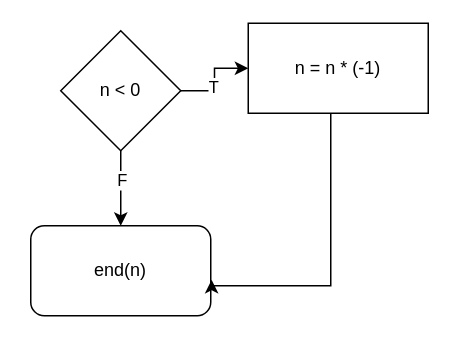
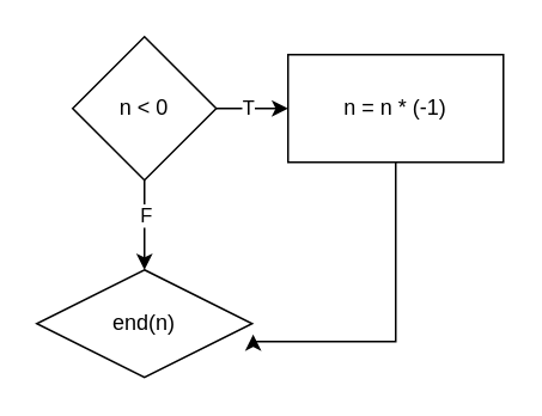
  <mxCell id="0" />
  <mxCell id="1" parent="0" />
- <mxCell id="2" value="end(n)" style="rounded=1;whiteSpace=wrap;html=1;" vertex="1" parent="1"><mxGeometry x="20" y="150" width="120" height="60" as="geometry" /></mxCell>
+ <mxCell id="2" value="end(n)" style="rhombus;whiteSpace=wrap;html=1;" vertex="1" parent="1"><mxGeometry x="20" y="150" width="120" height="60" as="geometry" /></mxCell>
  <mxCell id="3" style="edgeStyle=orthogonalEdgeStyle;rounded=0;orthogonalLoop=1;jettySize=auto;html=1;entryX=0;entryY=0.5;entryDx=0;entryDy=0;" edge="1" parent="1" source="7" target="9"><mxGeometry relative="1" as="geometry" /></mxCell>
  <mxCell id="4" value="T" style="edgeLabel;html=1;align=center;verticalAlign=middle;resizable=0;points=[];" vertex="1" connectable="0" parent="3"><mxGeometry x="-0.161" y="1" relative="1" as="geometry"><mxPoint as="offset" /></mxGeometry></mxCell>
  <mxCell id="5" style="edgeStyle=orthogonalEdgeStyle;rounded=0;orthogonalLoop=1;jettySize=auto;html=1;entryX=0.5;entryY=0;entryDx=0;entryDy=0;" edge="1" parent="1" source="7" target="2"><mxGeometry relative="1" as="geometry" /></mxCell>
  <mxCell id="6" value="F" style="edgeLabel;html=1;align=center;verticalAlign=middle;resizable=0;points=[];" vertex="1" connectable="0" parent="5"><mxGeometry x="-0.254" relative="1" as="geometry"><mxPoint as="offset" /></mxGeometry></mxCell>
  <mxCell id="7" value="n &amp;lt; 0" style="rhombus;whiteSpace=wrap;html=1;" vertex="1" parent="1"><mxGeometry x="40" y="20" width="80" height="80" as="geometry" /></mxCell>
  <mxCell id="8" style="edgeStyle=orthogonalEdgeStyle;rounded=0;orthogonalLoop=1;jettySize=auto;html=1;entryX=1.005;entryY=0.601;entryDx=0;entryDy=0;entryPerimeter=0;" edge="1" parent="1" source="9" target="2"><mxGeometry relative="1" as="geometry"><Array as="points"><mxPoint x="220" y="190" /><mxPoint x="141" y="190" /></Array></mxGeometry></mxCell>
- <mxCell id="9" value="n = n * (-1)" style="rounded=0;whiteSpace=wrap;html=1;" vertex="1" parent="1"><mxGeometry x="165" y="15" width="120" height="60" as="geometry" /></mxCell>
+ <mxCell id="9" value="n = n * (-1)" style="rounded=0;whiteSpace=wrap;html=1;" vertex="1" parent="1"><mxGeometry x="160" y="30" width="120" height="60" as="geometry" /></mxCell>
